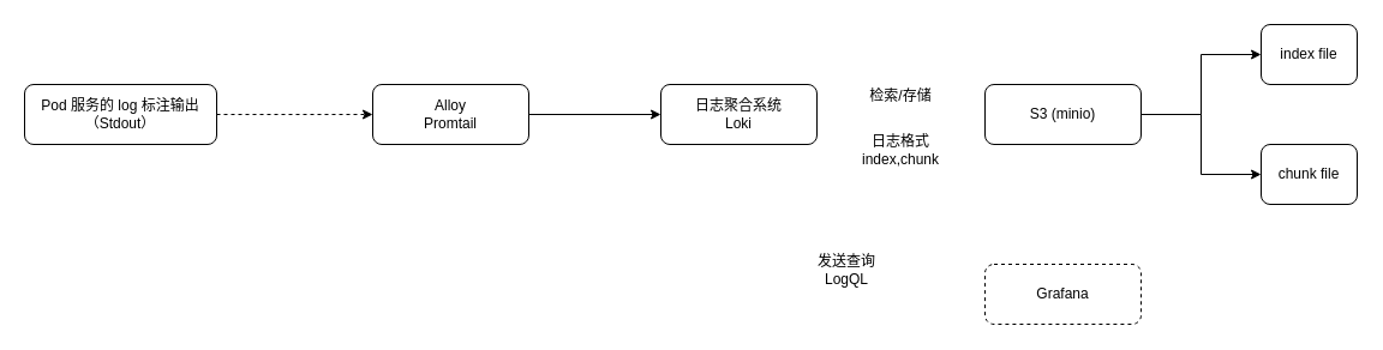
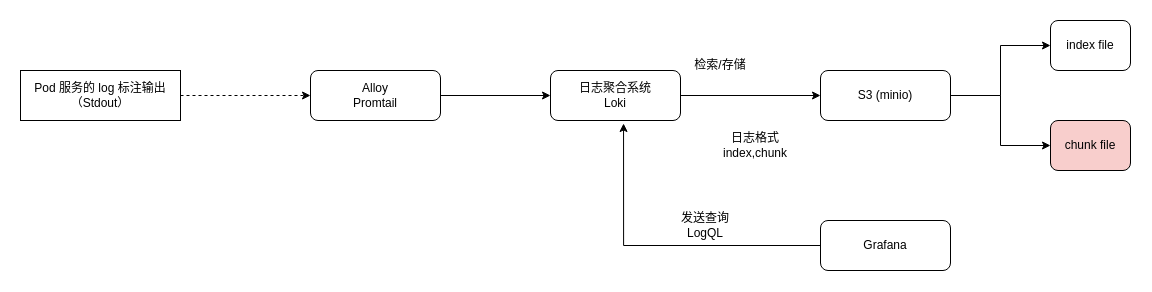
  <mxCell id="0" />
  <mxCell id="1" parent="0" />
  <mxCell id="2" style="edgeStyle=orthogonalEdgeStyle;rounded=0;orthogonalLoop=1;jettySize=auto;html=1;entryX=0;entryY=0.5;entryDx=0;entryDy=0;dashed=1;" edge="1" parent="1" source="3" target="5"><mxGeometry relative="1" as="geometry" /></mxCell>
- <mxCell id="3" value="Pod 服务的 log 标注输出（Stdout）" style="rounded=1;whiteSpace=wrap;html=1;" vertex="1" parent="1"><mxGeometry x="20" y="70" width="160" height="50" as="geometry" /></mxCell>
+ <mxCell id="3" value="Pod 服务的 log 标注输出（Stdout）" style="whiteSpace=wrap;html=1;rounded=0;" vertex="1" parent="1"><mxGeometry x="20" y="70" width="160" height="50" as="geometry" /></mxCell>
  <mxCell id="4" style="edgeStyle=orthogonalEdgeStyle;rounded=0;orthogonalLoop=1;jettySize=auto;html=1;entryX=0;entryY=0.5;entryDx=0;entryDy=0;" edge="1" parent="1" source="5" target="7"><mxGeometry relative="1" as="geometry" /></mxCell>
  <mxCell id="5" value="Alloy&lt;div&gt;Promtail&lt;/div&gt;" style="rounded=1;whiteSpace=wrap;html=1;" vertex="1" parent="1"><mxGeometry x="310" y="70" width="130" height="50" as="geometry" /></mxCell>
+ <mxCell id="6" style="edgeStyle=orthogonalEdgeStyle;rounded=0;orthogonalLoop=1;jettySize=auto;html=1;entryX=0;entryY=0.5;entryDx=0;entryDy=0;" edge="1" parent="1" source="7" target="10"><mxGeometry relative="1" as="geometry" /></mxCell>
  <mxCell id="7" value="日志聚合系统&lt;div&gt;Loki&lt;/div&gt;" style="rounded=1;whiteSpace=wrap;html=1;" vertex="1" parent="1"><mxGeometry x="550" y="70" width="130" height="50" as="geometry" /></mxCell>
  <mxCell id="8" style="edgeStyle=orthogonalEdgeStyle;rounded=0;orthogonalLoop=1;jettySize=auto;html=1;entryX=0;entryY=0.5;entryDx=0;entryDy=0;" edge="1" parent="1" source="10" target="16"><mxGeometry relative="1" as="geometry" /></mxCell>
  <mxCell id="9" style="edgeStyle=orthogonalEdgeStyle;rounded=0;orthogonalLoop=1;jettySize=auto;html=1;" edge="1" parent="1" source="10" target="17"><mxGeometry relative="1" as="geometry" /></mxCell>
  <mxCell id="10" value="S3 (minio)" style="rounded=1;whiteSpace=wrap;html=1;" vertex="1" parent="1"><mxGeometry x="820" y="70" width="130" height="50" as="geometry" /></mxCell>
- <mxCell id="11" value="检索/存储" style="text;html=1;align=center;verticalAlign=middle;whiteSpace=wrap;rounded=0;" vertex="1" parent="1"><mxGeometry x="720" y="65" width="60" height="30" as="geometry" /></mxCell>
- <mxCell id="12" value="日志格式&lt;div&gt;index,chunk&lt;/div&gt;" style="text;html=1;align=center;verticalAlign=middle;whiteSpace=wrap;rounded=0;" vertex="1" parent="1"><mxGeometry x="720" y="110" width="60" height="30" as="geometry" /></mxCell>
- <mxCell id="13" value="Grafana" style="rounded=1;whiteSpace=wrap;html=1;dashed=1;" vertex="1" parent="1"><mxGeometry x="820" y="220" width="130" height="50" as="geometry" /></mxCell>
+ <mxCell id="11" value="检索/存储" style="text;html=1;align=center;verticalAlign=middle;whiteSpace=wrap;rounded=0;" vertex="1" parent="1"><mxGeometry x="690" y="50" width="60" height="30" as="geometry" /></mxCell>
+ <mxCell id="12" value="日志格式&lt;div&gt;index,chunk&lt;/div&gt;" style="text;html=1;align=center;verticalAlign=middle;whiteSpace=wrap;rounded=0;" vertex="1" parent="1"><mxGeometry x="725" y="130" width="60" height="30" as="geometry" /></mxCell>
+ <mxCell id="13" value="Grafana" style="rounded=1;whiteSpace=wrap;html=1;" vertex="1" parent="1"><mxGeometry x="820" y="220" width="130" height="50" as="geometry" /></mxCell>
+ <mxCell id="14" style="edgeStyle=orthogonalEdgeStyle;rounded=0;orthogonalLoop=1;jettySize=auto;html=1;entryX=0.562;entryY=1.06;entryDx=0;entryDy=0;entryPerimeter=0;" edge="1" parent="1" source="13" target="7"><mxGeometry relative="1" as="geometry" /></mxCell>
  <mxCell id="15" value="发送查询 LogQL" style="text;html=1;align=center;verticalAlign=middle;whiteSpace=wrap;rounded=0;" vertex="1" parent="1"><mxGeometry x="675" y="210" width="60" height="30" as="geometry" /></mxCell>
  <mxCell id="16" value="index file" style="rounded=1;whiteSpace=wrap;html=1;" vertex="1" parent="1"><mxGeometry x="1050" y="20" width="80" height="50" as="geometry" /></mxCell>
- <mxCell id="17" value="chunk file" style="rounded=1;whiteSpace=wrap;html=1;" vertex="1" parent="1"><mxGeometry x="1050" y="120" width="80" height="50" as="geometry" /></mxCell>
+ <mxCell id="17" value="chunk file" style="rounded=1;whiteSpace=wrap;html=1;fillColor=#f8cecc;" vertex="1" parent="1"><mxGeometry x="1050" y="120" width="80" height="50" as="geometry" /></mxCell>
